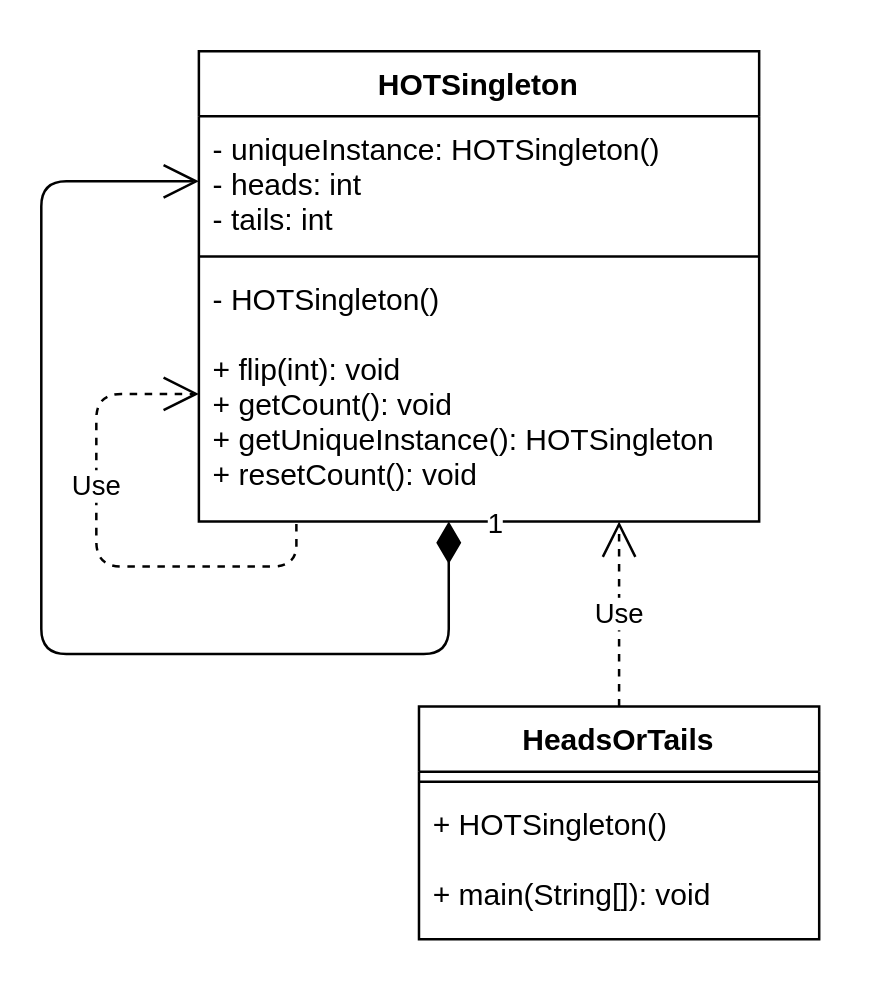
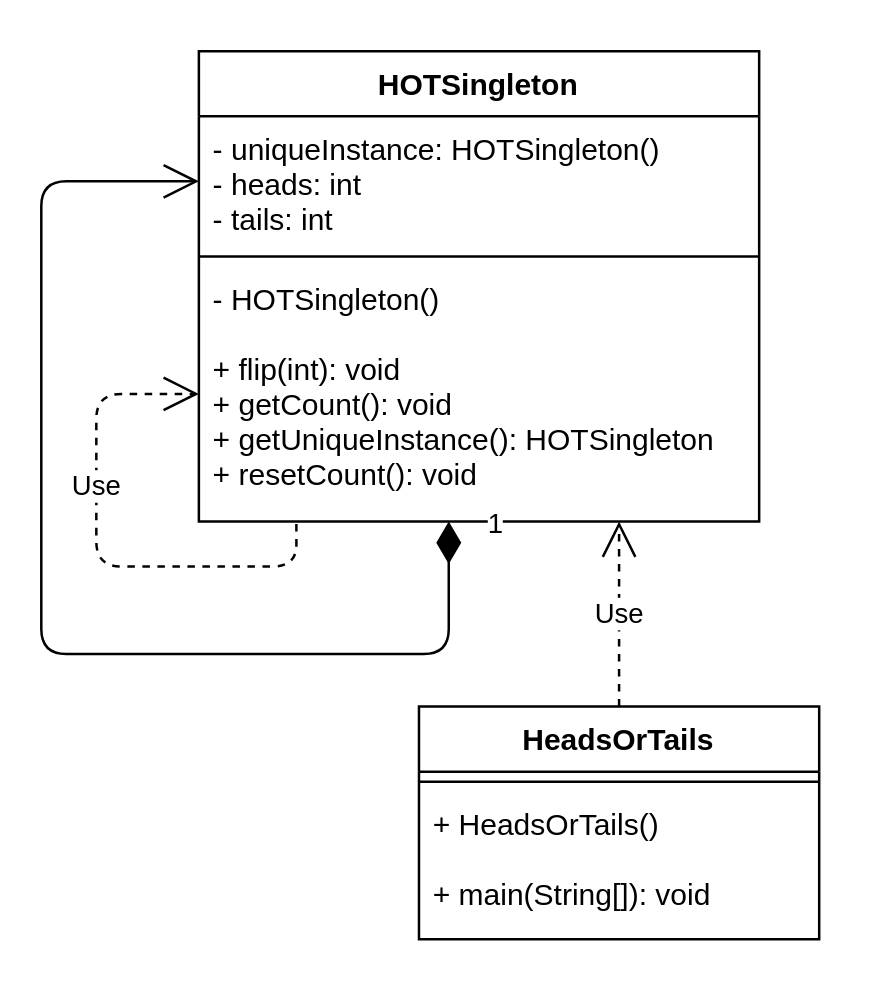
  <mxCell id="0" />
  <mxCell id="1" parent="0" />
  <mxCell id="2" value="HOTSingleton" style="swimlane;fontStyle=1;align=center;verticalAlign=top;childLayout=stackLayout;horizontal=1;startSize=26;horizontalStack=0;resizeParent=1;resizeParentMax=0;resizeLast=0;collapsible=1;marginBottom=0;" vertex="1" parent="1"><mxGeometry x="20" y="20" width="224" height="188" as="geometry" /></mxCell>
  <mxCell id="3" value="- uniqueInstance: HOTSingleton()&#10;- heads: int&#10;- tails: int" style="text;strokeColor=none;fillColor=none;align=left;verticalAlign=top;spacingLeft=4;spacingRight=4;overflow=hidden;rotatable=0;points=[[0,0.5],[1,0.5]];portConstraint=eastwest;" vertex="1" parent="2"><mxGeometry y="26" width="224" height="52" as="geometry" /></mxCell>
  <mxCell id="4" value="" style="line;strokeWidth=1;fillColor=none;align=left;verticalAlign=middle;spacingTop=-1;spacingLeft=3;spacingRight=3;rotatable=0;labelPosition=right;points=[];portConstraint=eastwest;" vertex="1" parent="2"><mxGeometry y="78" width="224" height="8" as="geometry" /></mxCell>
  <mxCell id="5" value="- HOTSingleton()&#10;&#10;+ flip(int): void&#10;+ getCount(): void&#10;+ getUniqueInstance(): HOTSingleton&#10;+ resetCount(): void" style="text;strokeColor=none;fillColor=none;align=left;verticalAlign=top;spacingLeft=4;spacingRight=4;overflow=hidden;rotatable=0;points=[[0,0.5],[1,0.5]];portConstraint=eastwest;" vertex="1" parent="2"><mxGeometry y="86" width="224" height="102" as="geometry" /></mxCell>
  <mxCell id="6" value="1" style="endArrow=open;html=1;endSize=12;startArrow=diamondThin;startSize=14;startFill=1;edgeStyle=orthogonalEdgeStyle;align=left;verticalAlign=bottom;exitX=0.446;exitY=1;exitDx=0;exitDy=0;exitPerimeter=0;entryX=0;entryY=0.5;entryDx=0;entryDy=0;" edge="1" parent="2" source="5" target="3"><mxGeometry x="-0.927" y="7" relative="1" as="geometry"><mxPoint x="15" y="258" as="sourcePoint" /><mxPoint x="175" y="258" as="targetPoint" /><Array as="points"><mxPoint x="100" y="241" /><mxPoint x="-63" y="241" /><mxPoint x="-63" y="52" /></Array><mxPoint x="7" y="-7" as="offset" /></mxGeometry></mxCell>
  <mxCell id="7" value="Use" style="endArrow=open;endSize=12;dashed=1;html=1;exitX=0.174;exitY=1.01;exitDx=0;exitDy=0;exitPerimeter=0;entryX=0;entryY=0.5;entryDx=0;entryDy=0;" edge="1" parent="2" source="5" target="5"><mxGeometry x="0.246" width="160" relative="1" as="geometry"><mxPoint x="7" y="269" as="sourcePoint" /><mxPoint x="167" y="269" as="targetPoint" /><Array as="points"><mxPoint x="39" y="206" /><mxPoint x="-41" y="206" /><mxPoint x="-41" y="137" /></Array><mxPoint as="offset" /></mxGeometry></mxCell>
  <mxCell id="8" value="HeadsOrTails" style="swimlane;fontStyle=1;align=center;verticalAlign=top;childLayout=stackLayout;horizontal=1;startSize=26;horizontalStack=0;resizeParent=1;resizeParentMax=0;resizeLast=0;collapsible=1;marginBottom=0;" vertex="1" parent="1"><mxGeometry x="108" y="282" width="160" height="93" as="geometry" /></mxCell>
  <mxCell id="9" value="" style="line;strokeWidth=1;fillColor=none;align=left;verticalAlign=middle;spacingTop=-1;spacingLeft=3;spacingRight=3;rotatable=0;labelPosition=right;points=[];portConstraint=eastwest;" vertex="1" parent="8"><mxGeometry y="26" width="160" height="8" as="geometry" /></mxCell>
- <mxCell id="10" value="+ HOTSingleton()&#10;&#10;+ main(String[]): void" style="text;strokeColor=none;fillColor=none;align=left;verticalAlign=top;spacingLeft=4;spacingRight=4;overflow=hidden;rotatable=0;points=[[0,0.5],[1,0.5]];portConstraint=eastwest;" vertex="1" parent="8"><mxGeometry y="34" width="160" height="59" as="geometry" /></mxCell>
+ <mxCell id="10" value="+ HeadsOrTails()&#10;&#10;+ main(String[]): void" style="text;strokeColor=none;fillColor=none;align=left;verticalAlign=top;spacingLeft=4;spacingRight=4;overflow=hidden;rotatable=0;points=[[0,0.5],[1,0.5]];portConstraint=eastwest;" vertex="1" parent="8"><mxGeometry y="34" width="160" height="59" as="geometry" /></mxCell>
  <mxCell id="11" value="Use" style="endArrow=open;endSize=12;dashed=1;html=1;exitX=0.5;exitY=0;exitDx=0;exitDy=0;entryX=0.75;entryY=1;entryDx=0;entryDy=0;entryPerimeter=0;" edge="1" parent="1" source="8" target="5"><mxGeometry width="160" relative="1" as="geometry"><mxPoint x="238" y="231" as="sourcePoint" /><mxPoint x="398" y="231" as="targetPoint" /></mxGeometry></mxCell>
